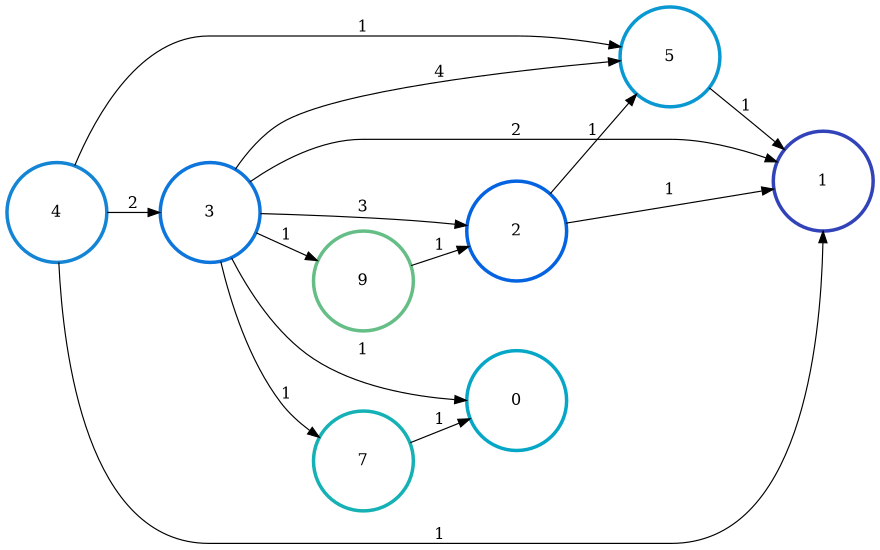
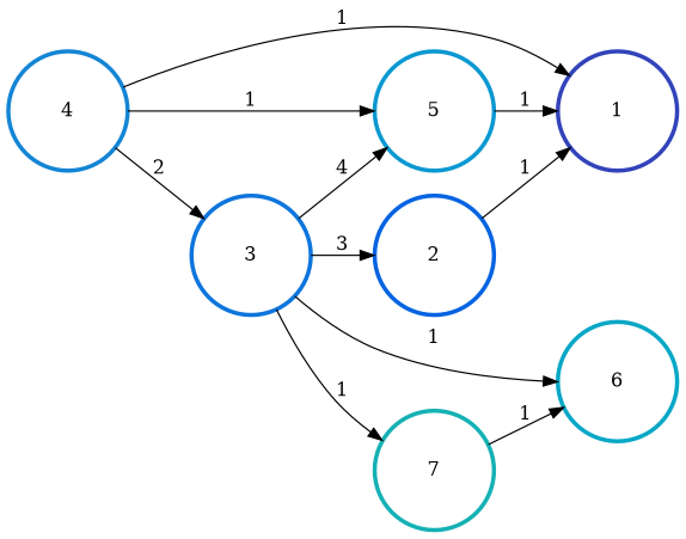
  digraph {
    rankdir=LR
    node [penwidth=3]
    edge [color=black penwidth=1]
    n1 [color="#3243BA" height=1.2 label=1 width=1.2]
    n2 [color="#0363E1" height=1.2 label=2 width=1.2]
    n3 [color="#0998D1" height=1.2 label=5 width=1.2]
    n4 [color="#0D75DC" height=1.2 label=3 width=1.2]
-   n5 [color="#06A7C6" height=1.2 label=0 width=1.2]
+   n5 [color="#06A7C6" height=1.2 label=6 width=1.2]
    n6 [color="#15B1B4" height=1.2 label=7 width=1.2]
-   n7 [color="#65BE86" height=1.2 label=9 width=1.2]
    n8 [color="#1485D4" height=1.2 label=4 width=1.2]
    n2 -> n1 [label=1]
-   n2 -> n3 [label=1]
    n3 -> n1 [label=1]
-   n4 -> n1 [label=2]
    n4 -> n2 [label=3]
    n4 -> n3 [label=4]
    n4 -> n5 [label=1]
    n4 -> n6 [label=1]
-   n4 -> n7 [label=1]
    n6 -> n5 [label=1]
-   n7 -> n2 [label=1]
    n8 -> n1 [label=1]
    n8 -> n3 [label=1]
    n8 -> n4 [label=2]
  }
